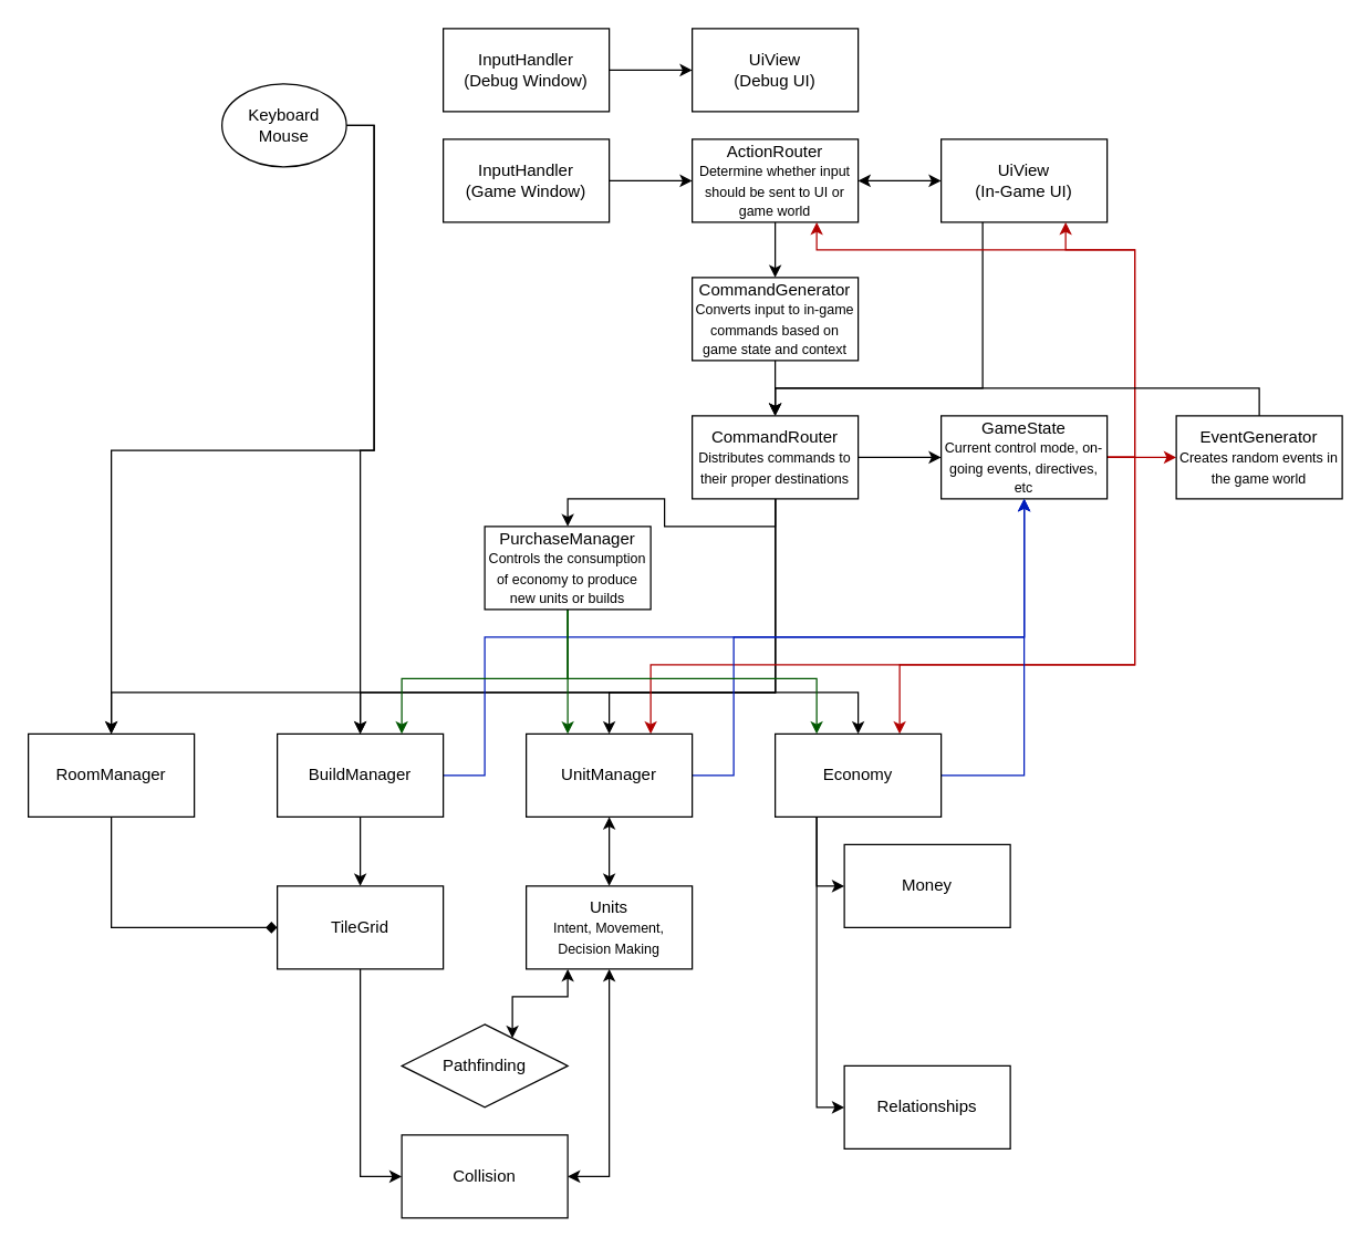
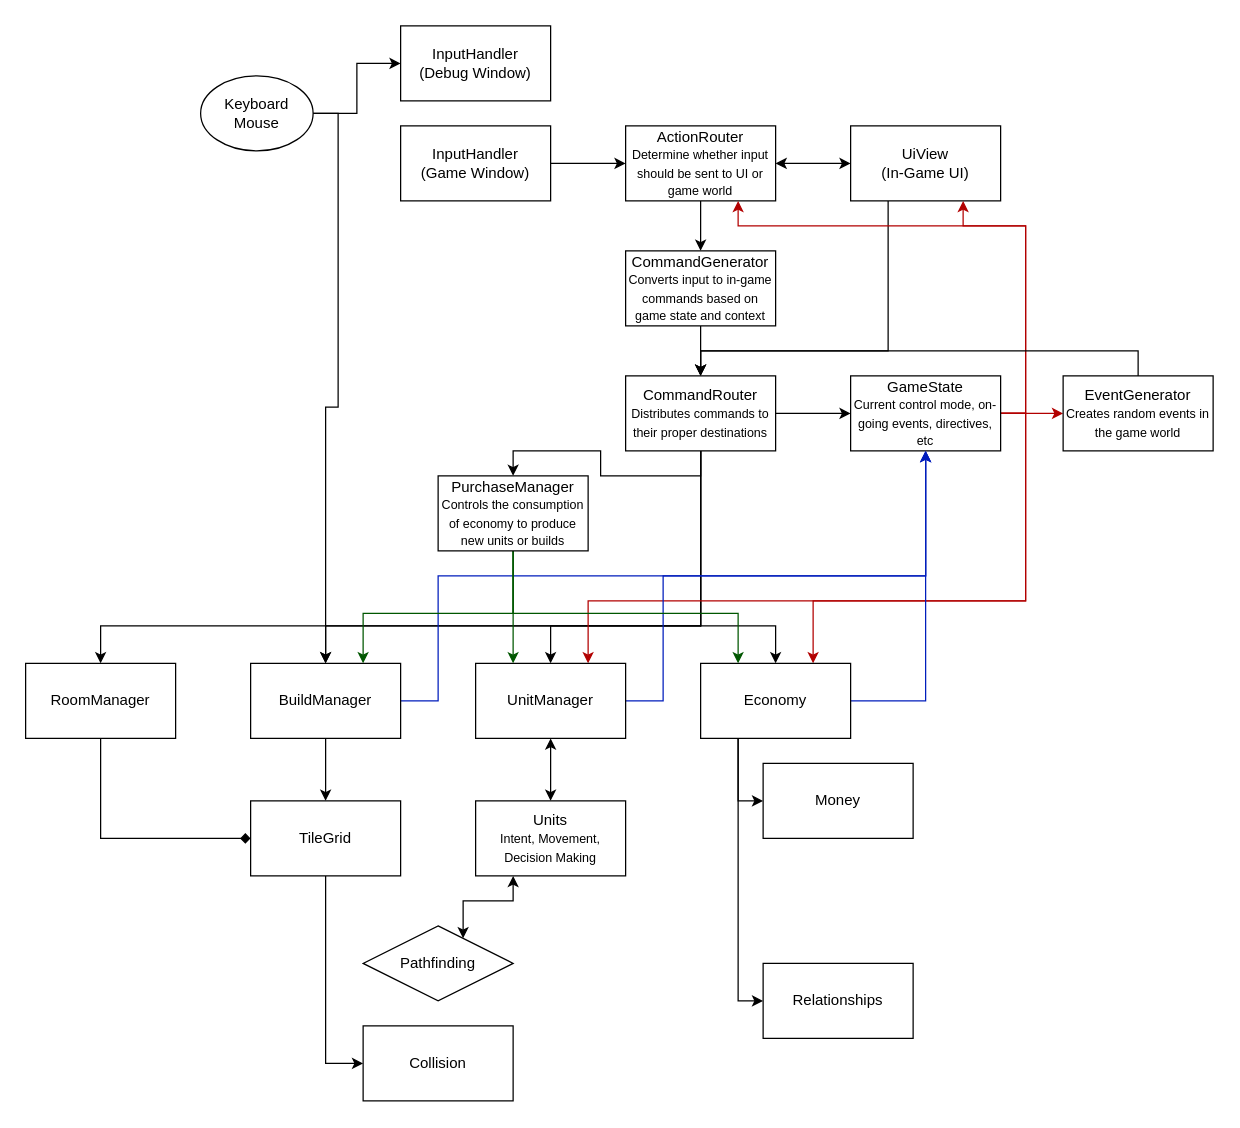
  <mxCell id="0" />
  <mxCell id="1" parent="0" />
  <mxCell id="2" style="edgeStyle=orthogonalEdgeStyle;rounded=0;orthogonalLoop=1;jettySize=auto;html=1;exitX=1;exitY=0.5;exitDx=0;exitDy=0;" parent="1" source="4" target="32" edge="1"><mxGeometry relative="1" as="geometry" /></mxCell>
- <mxCell id="3" style="edgeStyle=orthogonalEdgeStyle;rounded=0;orthogonalLoop=1;jettySize=auto;html=1;exitX=1;exitY=0.5;exitDx=0;exitDy=0;startArrow=none;startFill=0;" parent="1" source="4" target="54" edge="1"><mxGeometry relative="1" as="geometry" /></mxCell>
+ <mxCell id="3" style="edgeStyle=orthogonalEdgeStyle;rounded=0;orthogonalLoop=1;jettySize=auto;html=1;exitX=1;exitY=0.5;exitDx=0;exitDy=0;entryX=0;entryY=0.5;entryDx=0;entryDy=0;startArrow=none;startFill=0;" parent="1" source="4" target="8" edge="1"><mxGeometry relative="1" as="geometry" /></mxCell>
  <mxCell id="4" value="Keyboard&lt;br&gt;Mouse" style="ellipse;whiteSpace=wrap;html=1;" parent="1" vertex="1"><mxGeometry x="160" y="60" width="90" height="60" as="geometry" /></mxCell>
  <mxCell id="5" style="edgeStyle=orthogonalEdgeStyle;rounded=0;orthogonalLoop=1;jettySize=auto;html=1;exitX=1;exitY=0.5;exitDx=0;exitDy=0;entryX=0;entryY=0.5;entryDx=0;entryDy=0;" parent="1" source="6" target="14" edge="1"><mxGeometry relative="1" as="geometry" /></mxCell>
  <mxCell id="6" value="InputHandler&lt;br&gt;(Game Window)" style="rounded=0;whiteSpace=wrap;html=1;" parent="1" vertex="1"><mxGeometry x="320" y="100" width="120" height="60" as="geometry" /></mxCell>
- <mxCell id="7" style="edgeStyle=orthogonalEdgeStyle;rounded=0;orthogonalLoop=1;jettySize=auto;html=1;exitX=1;exitY=0.5;exitDx=0;exitDy=0;entryX=0;entryY=0.5;entryDx=0;entryDy=0;" parent="1" source="8" target="9" edge="1"><mxGeometry relative="1" as="geometry" /></mxCell>
  <mxCell id="8" value="InputHandler&lt;br&gt;(Debug Window)" style="rounded=0;whiteSpace=wrap;html=1;" parent="1" vertex="1"><mxGeometry x="320" y="20" width="120" height="60" as="geometry" /></mxCell>
- <mxCell id="9" value="UiView&lt;br&gt;(Debug UI)" style="rounded=0;whiteSpace=wrap;html=1;" parent="1" vertex="1"><mxGeometry x="500" y="20" width="120" height="60" as="geometry" /></mxCell>
  <mxCell id="10" style="edgeStyle=orthogonalEdgeStyle;rounded=0;orthogonalLoop=1;jettySize=auto;html=1;exitX=0.25;exitY=1;exitDx=0;exitDy=0;entryX=0.5;entryY=0;entryDx=0;entryDy=0;startArrow=none;startFill=0;" parent="1" source="11" target="23" edge="1"><mxGeometry relative="1" as="geometry"><Array as="points"><mxPoint x="710" y="280" /><mxPoint x="560" y="280" /></Array></mxGeometry></mxCell>
  <mxCell id="11" value="UiView&lt;br&gt;(In-Game UI)" style="rounded=0;whiteSpace=wrap;html=1;" parent="1" vertex="1"><mxGeometry x="680" y="100" width="120" height="60" as="geometry" /></mxCell>
  <mxCell id="12" style="edgeStyle=orthogonalEdgeStyle;rounded=0;orthogonalLoop=1;jettySize=auto;html=1;exitX=1;exitY=0.5;exitDx=0;exitDy=0;entryX=0;entryY=0.5;entryDx=0;entryDy=0;startArrow=classic;startFill=1;" parent="1" source="14" target="11" edge="1"><mxGeometry relative="1" as="geometry" /></mxCell>
  <mxCell id="13" style="edgeStyle=orthogonalEdgeStyle;rounded=0;orthogonalLoop=1;jettySize=auto;html=1;exitX=0.5;exitY=1;exitDx=0;exitDy=0;entryX=0.5;entryY=0;entryDx=0;entryDy=0;startArrow=none;startFill=0;" parent="1" source="14" target="16" edge="1"><mxGeometry relative="1" as="geometry" /></mxCell>
  <mxCell id="14" value="ActionRouter&lt;br style=&quot;font-size: 10px&quot;&gt;&lt;font size=&quot;1&quot;&gt;Determine whether input should be sent to UI or game world&lt;/font&gt;" style="rounded=0;whiteSpace=wrap;html=1;" parent="1" vertex="1"><mxGeometry x="500" y="100" width="120" height="60" as="geometry" /></mxCell>
  <mxCell id="15" style="edgeStyle=orthogonalEdgeStyle;rounded=0;orthogonalLoop=1;jettySize=auto;html=1;exitX=0.5;exitY=1;exitDx=0;exitDy=0;entryX=0.5;entryY=0;entryDx=0;entryDy=0;startArrow=none;startFill=0;" parent="1" source="16" target="23" edge="1"><mxGeometry relative="1" as="geometry" /></mxCell>
  <mxCell id="16" value="CommandGenerator&lt;br style=&quot;font-size: 10px&quot;&gt;&lt;font size=&quot;1&quot;&gt;Converts input to in-game commands based on game state and context&lt;/font&gt;" style="rounded=0;whiteSpace=wrap;html=1;" parent="1" vertex="1"><mxGeometry x="500" y="200" width="120" height="60" as="geometry" /></mxCell>
  <mxCell id="17" style="edgeStyle=orthogonalEdgeStyle;rounded=0;orthogonalLoop=1;jettySize=auto;html=1;exitX=0.5;exitY=1;exitDx=0;exitDy=0;entryX=0.5;entryY=0;entryDx=0;entryDy=0;startArrow=none;startFill=0;" parent="1" source="23" target="32" edge="1"><mxGeometry relative="1" as="geometry"><Array as="points"><mxPoint x="560" y="500" /><mxPoint x="260" y="500" /></Array></mxGeometry></mxCell>
  <mxCell id="18" style="edgeStyle=orthogonalEdgeStyle;rounded=0;orthogonalLoop=1;jettySize=auto;html=1;exitX=0.5;exitY=1;exitDx=0;exitDy=0;entryX=0.5;entryY=0;entryDx=0;entryDy=0;startArrow=none;startFill=0;" parent="1" source="23" target="37" edge="1"><mxGeometry relative="1" as="geometry"><Array as="points"><mxPoint x="560" y="500" /><mxPoint x="440" y="500" /></Array></mxGeometry></mxCell>
  <mxCell id="19" style="edgeStyle=orthogonalEdgeStyle;rounded=0;orthogonalLoop=1;jettySize=auto;html=1;exitX=0.5;exitY=1;exitDx=0;exitDy=0;entryX=0.5;entryY=0;entryDx=0;entryDy=0;startArrow=none;startFill=0;" parent="1" source="23" target="46" edge="1"><mxGeometry relative="1" as="geometry"><Array as="points"><mxPoint x="560" y="500" /><mxPoint x="620" y="500" /></Array></mxGeometry></mxCell>
  <mxCell id="20" style="edgeStyle=orthogonalEdgeStyle;rounded=0;orthogonalLoop=1;jettySize=auto;html=1;exitX=0.5;exitY=1;exitDx=0;exitDy=0;startArrow=none;startFill=0;" parent="1" source="23" target="52" edge="1"><mxGeometry relative="1" as="geometry" /></mxCell>
  <mxCell id="21" style="edgeStyle=orthogonalEdgeStyle;rounded=0;orthogonalLoop=1;jettySize=auto;html=1;exitX=0.5;exitY=1;exitDx=0;exitDy=0;entryX=0.5;entryY=0;entryDx=0;entryDy=0;startArrow=none;startFill=0;" parent="1" source="23" target="54" edge="1"><mxGeometry relative="1" as="geometry"><Array as="points"><mxPoint x="560" y="500" /><mxPoint x="80" y="500" /></Array></mxGeometry></mxCell>
  <mxCell id="22" style="edgeStyle=orthogonalEdgeStyle;rounded=0;orthogonalLoop=1;jettySize=auto;html=1;exitX=1;exitY=0.5;exitDx=0;exitDy=0;entryX=0;entryY=0.5;entryDx=0;entryDy=0;startArrow=none;startFill=0;" parent="1" source="23" target="29" edge="1"><mxGeometry relative="1" as="geometry" /></mxCell>
  <mxCell id="23" value="CommandRouter&lt;br style=&quot;font-size: 10px&quot;&gt;&lt;font size=&quot;1&quot;&gt;Distributes commands to their proper destinations&lt;/font&gt;" style="rounded=0;whiteSpace=wrap;html=1;" parent="1" vertex="1"><mxGeometry x="500" y="300" width="120" height="60" as="geometry" /></mxCell>
  <mxCell id="24" style="edgeStyle=orthogonalEdgeStyle;rounded=0;orthogonalLoop=1;jettySize=auto;html=1;entryX=0.75;entryY=1;entryDx=0;entryDy=0;startArrow=none;startFill=0;fillColor=#e51400;strokeColor=#B20000;" parent="1" target="11" edge="1"><mxGeometry relative="1" as="geometry"><mxPoint x="800" y="330" as="sourcePoint" /><Array as="points"><mxPoint x="820" y="330" /><mxPoint x="820" y="180" /><mxPoint x="770" y="180" /></Array></mxGeometry></mxCell>
  <mxCell id="25" style="edgeStyle=orthogonalEdgeStyle;rounded=0;orthogonalLoop=1;jettySize=auto;html=1;exitX=1;exitY=0.5;exitDx=0;exitDy=0;entryX=0;entryY=0.5;entryDx=0;entryDy=0;startArrow=none;startFill=0;fillColor=#e51400;strokeColor=#B20000;" parent="1" source="29" target="42" edge="1"><mxGeometry relative="1" as="geometry" /></mxCell>
  <mxCell id="26" style="edgeStyle=orthogonalEdgeStyle;rounded=0;orthogonalLoop=1;jettySize=auto;html=1;exitX=1;exitY=0.5;exitDx=0;exitDy=0;entryX=0.75;entryY=1;entryDx=0;entryDy=0;startArrow=none;startFill=0;fillColor=#e51400;strokeColor=#B20000;" parent="1" source="29" target="14" edge="1"><mxGeometry relative="1" as="geometry"><Array as="points"><mxPoint x="820" y="330" /><mxPoint x="820" y="180" /><mxPoint x="590" y="180" /></Array></mxGeometry></mxCell>
  <mxCell id="27" style="edgeStyle=orthogonalEdgeStyle;rounded=0;orthogonalLoop=1;jettySize=auto;html=1;exitX=1;exitY=0.5;exitDx=0;exitDy=0;entryX=0.75;entryY=0;entryDx=0;entryDy=0;startArrow=none;startFill=0;fillColor=#e51400;strokeColor=#B20000;" parent="1" source="29" target="37" edge="1"><mxGeometry relative="1" as="geometry"><Array as="points"><mxPoint x="820" y="330" /><mxPoint x="820" y="480" /><mxPoint x="470" y="480" /></Array></mxGeometry></mxCell>
  <mxCell id="28" style="edgeStyle=orthogonalEdgeStyle;rounded=0;orthogonalLoop=1;jettySize=auto;html=1;exitX=1;exitY=0.5;exitDx=0;exitDy=0;startArrow=none;startFill=0;entryX=0.75;entryY=0;entryDx=0;entryDy=0;fillColor=#e51400;strokeColor=#B20000;" parent="1" source="29" target="46" edge="1"><mxGeometry relative="1" as="geometry"><mxPoint x="790" y="600" as="targetPoint" /><Array as="points"><mxPoint x="820" y="330" /><mxPoint x="820" y="480" /><mxPoint x="650" y="480" /></Array></mxGeometry></mxCell>
  <mxCell id="29" value="GameState&lt;br style=&quot;font-size: 10px&quot;&gt;&lt;font size=&quot;1&quot;&gt;Current control mode, on-going events, directives, etc&lt;/font&gt;" style="rounded=0;whiteSpace=wrap;html=1;" parent="1" vertex="1"><mxGeometry x="680" y="300" width="120" height="60" as="geometry" /></mxCell>
  <mxCell id="30" style="edgeStyle=orthogonalEdgeStyle;rounded=0;orthogonalLoop=1;jettySize=auto;html=1;exitX=0.5;exitY=1;exitDx=0;exitDy=0;entryX=0.5;entryY=0;entryDx=0;entryDy=0;startArrow=none;startFill=0;" parent="1" source="32" target="34" edge="1"><mxGeometry relative="1" as="geometry" /></mxCell>
  <mxCell id="31" style="edgeStyle=orthogonalEdgeStyle;rounded=0;orthogonalLoop=1;jettySize=auto;html=1;exitX=1;exitY=0.5;exitDx=0;exitDy=0;entryX=0.5;entryY=1;entryDx=0;entryDy=0;startArrow=none;startFill=0;fillColor=#0050ef;strokeColor=#001DBC;" edge="1" parent="1" source="32" target="29"><mxGeometry relative="1" as="geometry"><Array as="points"><mxPoint x="350" y="560" /><mxPoint x="350" y="460" /><mxPoint x="740" y="460" /></Array></mxGeometry></mxCell>
  <mxCell id="32" value="BuildManager" style="rounded=0;whiteSpace=wrap;html=1;" parent="1" vertex="1"><mxGeometry x="200" y="530" width="120" height="60" as="geometry" /></mxCell>
  <mxCell id="33" style="edgeStyle=orthogonalEdgeStyle;rounded=0;orthogonalLoop=1;jettySize=auto;html=1;exitX=0.5;exitY=1;exitDx=0;exitDy=0;entryX=0;entryY=0.5;entryDx=0;entryDy=0;" edge="1" parent="1" source="34" target="56"><mxGeometry relative="1" as="geometry" /></mxCell>
  <mxCell id="34" value="TileGrid" style="rounded=0;whiteSpace=wrap;html=1;" parent="1" vertex="1"><mxGeometry x="200" y="640" width="120" height="60" as="geometry" /></mxCell>
  <mxCell id="35" style="edgeStyle=orthogonalEdgeStyle;rounded=0;orthogonalLoop=1;jettySize=auto;html=1;exitX=0.5;exitY=1;exitDx=0;exitDy=0;entryX=0.5;entryY=0;entryDx=0;entryDy=0;startArrow=classic;startFill=1;" parent="1" source="37" target="39" edge="1"><mxGeometry relative="1" as="geometry" /></mxCell>
  <mxCell id="36" style="edgeStyle=orthogonalEdgeStyle;rounded=0;orthogonalLoop=1;jettySize=auto;html=1;exitX=1;exitY=0.5;exitDx=0;exitDy=0;entryX=0.5;entryY=1;entryDx=0;entryDy=0;fillColor=#0050ef;strokeColor=#001DBC;" edge="1" parent="1" source="37" target="29"><mxGeometry relative="1" as="geometry"><Array as="points"><mxPoint x="530" y="560" /><mxPoint x="530" y="460" /><mxPoint x="740" y="460" /></Array></mxGeometry></mxCell>
  <mxCell id="37" value="UnitManager" style="rounded=0;whiteSpace=wrap;html=1;" parent="1" vertex="1"><mxGeometry x="380" y="530" width="120" height="60" as="geometry" /></mxCell>
  <mxCell id="38" style="edgeStyle=orthogonalEdgeStyle;rounded=0;orthogonalLoop=1;jettySize=auto;html=1;exitX=0.25;exitY=1;exitDx=0;exitDy=0;entryX=0.75;entryY=0;entryDx=0;entryDy=0;startArrow=classic;startFill=1;" parent="1" source="39" target="40" edge="1"><mxGeometry relative="1" as="geometry" /></mxCell>
  <mxCell id="39" value="Units&lt;br style=&quot;font-size: 10px&quot;&gt;&lt;font size=&quot;1&quot;&gt;Intent, Movement, Decision Making&lt;/font&gt;" style="rounded=0;whiteSpace=wrap;html=1;" parent="1" vertex="1"><mxGeometry x="380" y="640" width="120" height="60" as="geometry" /></mxCell>
  <mxCell id="40" value="Pathfinding" style="rhombus;whiteSpace=wrap;html=1;" parent="1" vertex="1"><mxGeometry x="290" y="740" width="120" height="60" as="geometry" /></mxCell>
  <mxCell id="41" style="edgeStyle=orthogonalEdgeStyle;rounded=0;orthogonalLoop=1;jettySize=auto;html=1;exitX=0.5;exitY=0;exitDx=0;exitDy=0;entryX=0.5;entryY=0;entryDx=0;entryDy=0;startArrow=none;startFill=0;" parent="1" source="42" target="23" edge="1"><mxGeometry relative="1" as="geometry" /></mxCell>
  <mxCell id="42" value="EventGenerator&lt;br style=&quot;font-size: 10px&quot;&gt;&lt;font size=&quot;1&quot;&gt;Creates random events in the game world&lt;/font&gt;" style="rounded=0;whiteSpace=wrap;html=1;" parent="1" vertex="1"><mxGeometry x="850" y="300" width="120" height="60" as="geometry" /></mxCell>
  <mxCell id="43" style="edgeStyle=orthogonalEdgeStyle;rounded=0;orthogonalLoop=1;jettySize=auto;html=1;exitX=0.25;exitY=1;exitDx=0;exitDy=0;entryX=0;entryY=0.5;entryDx=0;entryDy=0;startArrow=none;startFill=0;" parent="1" source="46" target="47" edge="1"><mxGeometry relative="1" as="geometry" /></mxCell>
  <mxCell id="44" style="edgeStyle=orthogonalEdgeStyle;rounded=0;orthogonalLoop=1;jettySize=auto;html=1;exitX=0.25;exitY=1;exitDx=0;exitDy=0;entryX=0;entryY=0.5;entryDx=0;entryDy=0;startArrow=none;startFill=0;" parent="1" source="46" target="48" edge="1"><mxGeometry relative="1" as="geometry" /></mxCell>
  <mxCell id="45" style="edgeStyle=orthogonalEdgeStyle;rounded=0;orthogonalLoop=1;jettySize=auto;html=1;exitX=1;exitY=0.5;exitDx=0;exitDy=0;entryX=0.5;entryY=1;entryDx=0;entryDy=0;fillColor=#0050ef;strokeColor=#001DBC;" edge="1" parent="1" source="46" target="29"><mxGeometry relative="1" as="geometry" /></mxCell>
  <mxCell id="46" value="Economy" style="rounded=0;whiteSpace=wrap;html=1;" parent="1" vertex="1"><mxGeometry x="560" y="530" width="120" height="60" as="geometry" /></mxCell>
  <mxCell id="47" value="Money" style="rounded=0;whiteSpace=wrap;html=1;" parent="1" vertex="1"><mxGeometry x="610" y="610" width="120" height="60" as="geometry" /></mxCell>
  <mxCell id="48" value="Relationships" style="rounded=0;whiteSpace=wrap;html=1;" parent="1" vertex="1"><mxGeometry x="610" y="770" width="120" height="60" as="geometry" /></mxCell>
  <mxCell id="49" style="edgeStyle=orthogonalEdgeStyle;rounded=0;orthogonalLoop=1;jettySize=auto;html=1;exitX=0.5;exitY=1;exitDx=0;exitDy=0;entryX=0.25;entryY=0;entryDx=0;entryDy=0;startArrow=none;startFill=0;fillColor=#008a00;strokeColor=#005700;" parent="1" source="52" target="37" edge="1"><mxGeometry relative="1" as="geometry"><Array as="points"><mxPoint x="410" y="470" /></Array></mxGeometry></mxCell>
  <mxCell id="50" style="edgeStyle=orthogonalEdgeStyle;rounded=0;orthogonalLoop=1;jettySize=auto;html=1;exitX=0.5;exitY=1;exitDx=0;exitDy=0;entryX=0.75;entryY=0;entryDx=0;entryDy=0;startArrow=none;startFill=0;fillColor=#008a00;strokeColor=#005700;" parent="1" source="52" target="32" edge="1"><mxGeometry relative="1" as="geometry"><Array as="points"><mxPoint x="410" y="470" /><mxPoint x="410" y="490" /><mxPoint x="290" y="490" /></Array></mxGeometry></mxCell>
  <mxCell id="51" style="edgeStyle=orthogonalEdgeStyle;rounded=0;orthogonalLoop=1;jettySize=auto;html=1;exitX=0.5;exitY=1;exitDx=0;exitDy=0;entryX=0.25;entryY=0;entryDx=0;entryDy=0;startArrow=none;startFill=0;fillColor=#008a00;strokeColor=#005700;" parent="1" source="52" target="46" edge="1"><mxGeometry relative="1" as="geometry"><Array as="points"><mxPoint x="410" y="470" /><mxPoint x="410" y="490" /><mxPoint x="590" y="490" /></Array></mxGeometry></mxCell>
  <mxCell id="52" value="PurchaseManager&lt;br style=&quot;font-size: 10px&quot;&gt;&lt;font size=&quot;1&quot;&gt;Controls the consumption of economy to produce new units or builds&lt;/font&gt;" style="rounded=0;whiteSpace=wrap;html=1;" parent="1" vertex="1"><mxGeometry x="350" y="380" width="120" height="60" as="geometry" /></mxCell>
  <mxCell id="53" style="edgeStyle=orthogonalEdgeStyle;rounded=0;orthogonalLoop=1;jettySize=auto;html=1;exitX=0.5;exitY=1;exitDx=0;exitDy=0;entryX=0;entryY=0.5;entryDx=0;entryDy=0;startArrow=none;startFill=0;endArrow=diamond;" parent="1" source="54" target="34" edge="1"><mxGeometry relative="1" as="geometry" /></mxCell>
  <mxCell id="54" value="RoomManager" style="rounded=0;whiteSpace=wrap;html=1;" parent="1" vertex="1"><mxGeometry x="20" y="530" width="120" height="60" as="geometry" /></mxCell>
- <mxCell id="55" style="edgeStyle=orthogonalEdgeStyle;rounded=0;orthogonalLoop=1;jettySize=auto;html=1;exitX=1;exitY=0.5;exitDx=0;exitDy=0;entryX=0.5;entryY=1;entryDx=0;entryDy=0;startArrow=classic;startFill=1;" edge="1" parent="1" source="56" target="39"><mxGeometry relative="1" as="geometry" /></mxCell>
  <mxCell id="56" value="Collision" style="rounded=0;whiteSpace=wrap;html=1;" parent="1" vertex="1"><mxGeometry x="290" y="820" width="120" height="60" as="geometry" /></mxCell>
